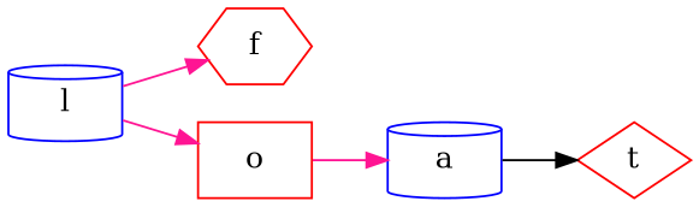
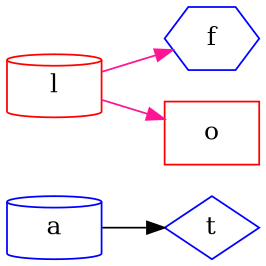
  digraph {
    rankdir=LR
    node [color=red shape=cylinder]
    edge [color=deeppink]
-   t [shape=diamond]
-   f [shape=hexagon]
-   l [color=blue]
+   t [color=blue shape=diamond]
+   f [color=blue shape=hexagon]
+   l
    o [shape=box]
    a [color=blue]
    l -> f
    l -> o
-   o -> a
    a -> t [color=black]
  }
